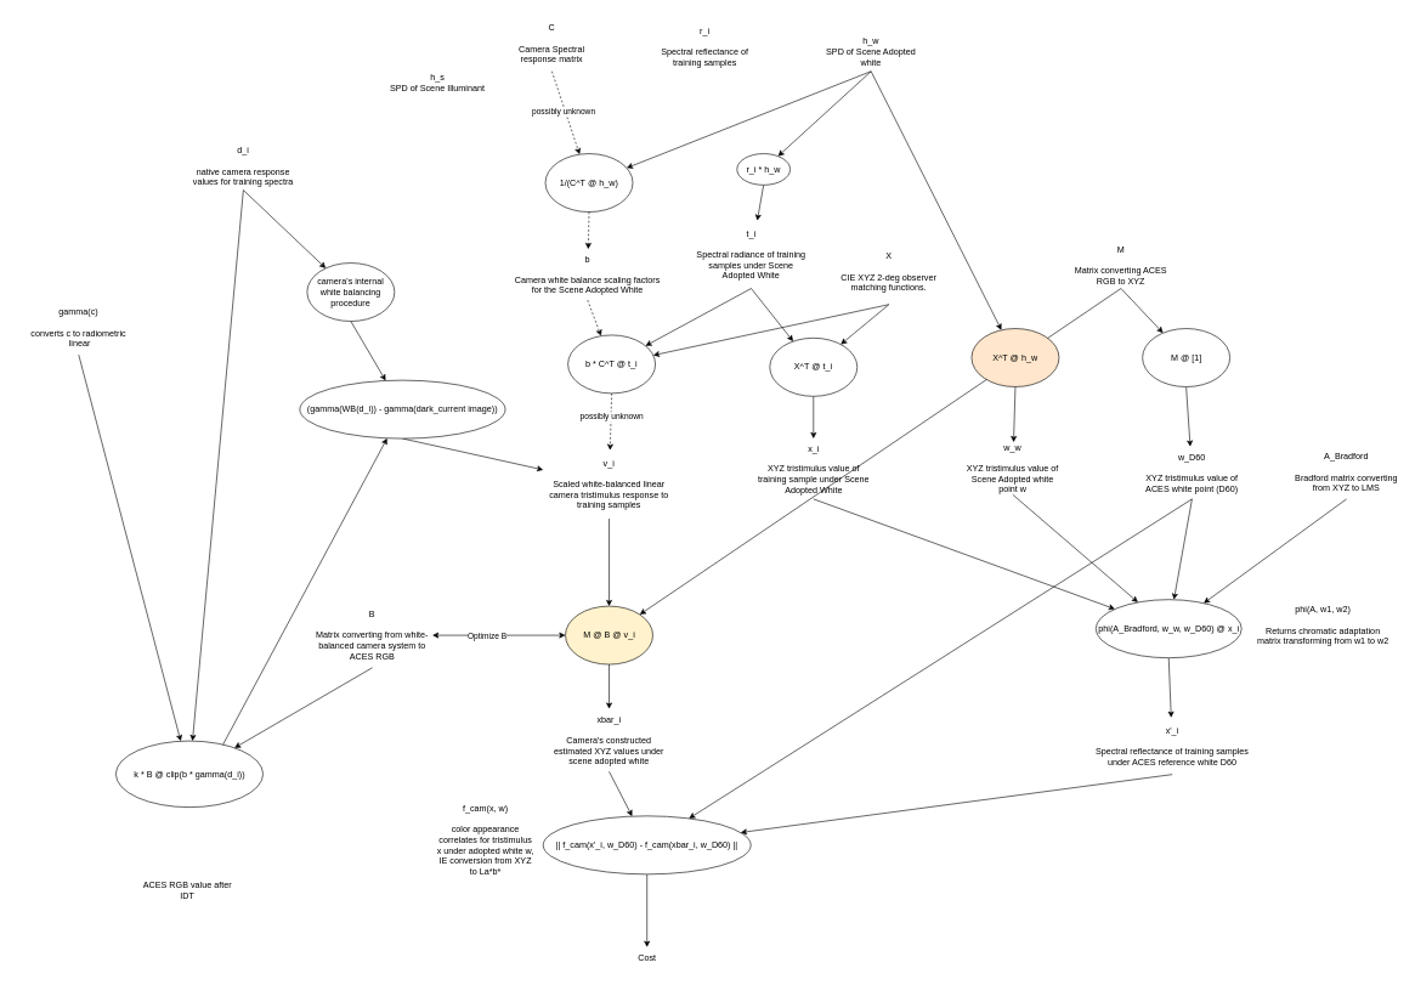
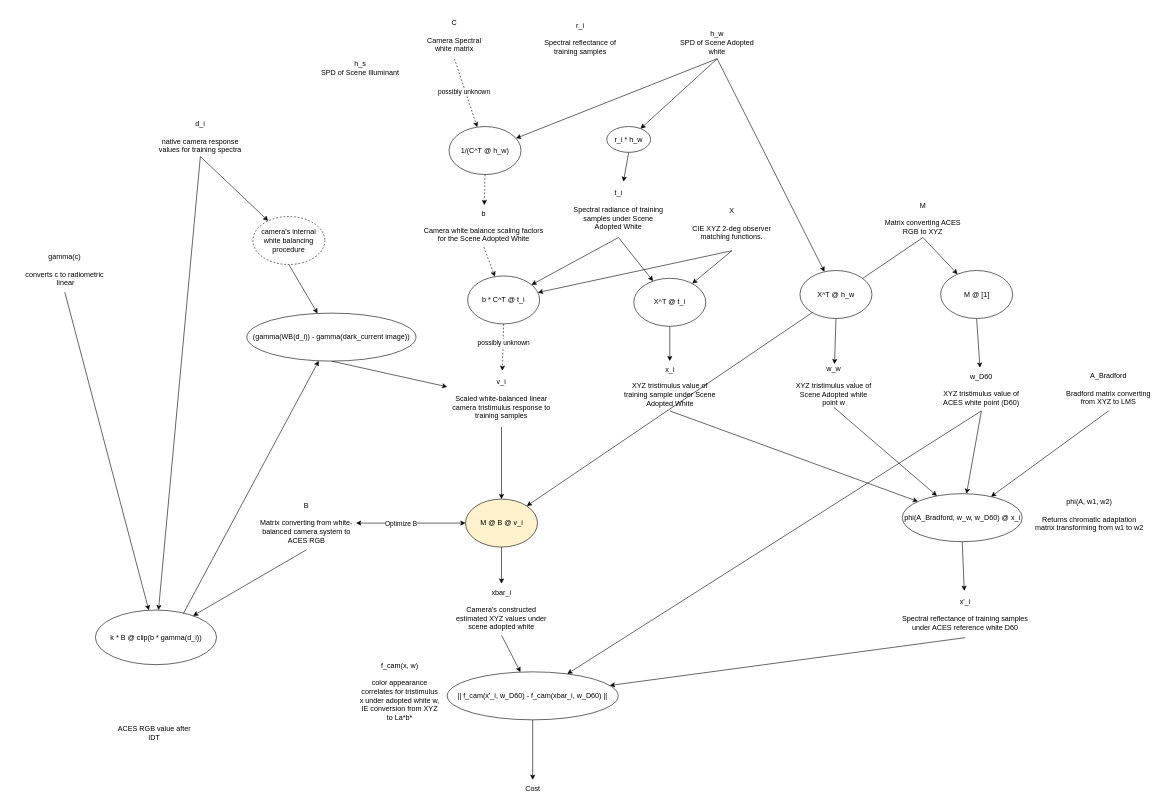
  <mxCell id="0" />
  <mxCell id="1" parent="0" />
  <mxCell id="2" value="&lt;div&gt;h_s&lt;br&gt;SPD of Scene Illuminant&lt;br&gt;&lt;/div&gt;" style="text;html=1;strokeColor=none;fillColor=none;align=center;verticalAlign=middle;whiteSpace=wrap;rounded=0;" parent="1" vertex="1"><mxGeometry x="528" y="85.5" width="144" height="54" as="geometry" /></mxCell>
  <mxCell id="3" style="edgeStyle=none;rounded=0;orthogonalLoop=1;jettySize=auto;html=1;exitX=0.5;exitY=1;exitDx=0;exitDy=0;dashed=1;" parent="1" source="5" target="53" edge="1"><mxGeometry relative="1" as="geometry" /></mxCell>
  <mxCell id="4" value="possibly unknown" style="edgeLabel;html=1;align=center;verticalAlign=middle;resizable=0;points=[];" vertex="1" connectable="0" parent="3"><mxGeometry x="-0.052" y="-3" relative="1" as="geometry"><mxPoint as="offset" /></mxGeometry></mxCell>
- <mxCell id="5" value="C&lt;br&gt;&lt;br&gt;Camera Spectral response matrix" style="text;html=1;strokeColor=none;fillColor=none;align=center;verticalAlign=middle;whiteSpace=wrap;rounded=0;" parent="1" vertex="1"><mxGeometry x="696" y="20" width="122" height="77" as="geometry" /></mxCell>
+ <mxCell id="5" value="C&lt;br&gt;&lt;br&gt;Camera Spectral white matrix" style="text;html=1;strokeColor=none;fillColor=none;align=center;verticalAlign=middle;whiteSpace=wrap;rounded=0;" parent="1" vertex="1"><mxGeometry x="696" y="20" width="122" height="77" as="geometry" /></mxCell>
  <mxCell id="6" value="r_i&lt;br&gt;&lt;br&gt;Spectral reflectance of training samples" style="text;html=1;strokeColor=none;fillColor=none;align=center;verticalAlign=middle;whiteSpace=wrap;rounded=0;" parent="1" vertex="1"><mxGeometry x="904" y="29" width="126" height="68" as="geometry" /></mxCell>
  <mxCell id="7" value="f_cam(x, w)&lt;br&gt;&lt;br&gt;color appearance correlates for tristimulus x under adopted white w, IE conversion from XYZ to La*b*" style="text;html=1;strokeColor=none;fillColor=none;align=center;verticalAlign=middle;whiteSpace=wrap;rounded=0;" parent="1" vertex="1"><mxGeometry x="598" y="1104" width="136" height="95" as="geometry" /></mxCell>
  <mxCell id="8" style="edgeStyle=none;rounded=0;orthogonalLoop=1;jettySize=auto;html=1;exitX=0.5;exitY=1;exitDx=0;exitDy=0;startArrow=none;startFill=0;" parent="1" source="9" target="70" edge="1"><mxGeometry relative="1" as="geometry" /></mxCell>
  <mxCell id="9" value="gamma(c)&lt;br&gt;&lt;br&gt;&lt;div&gt;converts c to radiometric&lt;/div&gt;&lt;div&gt;&amp;nbsp;linear&lt;/div&gt;" style="text;html=1;strokeColor=none;fillColor=none;align=center;verticalAlign=middle;whiteSpace=wrap;rounded=0;" parent="1" vertex="1"><mxGeometry x="20" y="411" width="175" height="75" as="geometry" /></mxCell>
  <mxCell id="10" style="edgeStyle=none;rounded=0;orthogonalLoop=1;jettySize=auto;html=1;exitX=0.5;exitY=1;exitDx=0;exitDy=0;startArrow=none;startFill=0;" parent="1" source="12" target="70" edge="1"><mxGeometry relative="1" as="geometry" /></mxCell>
  <mxCell id="11" style="edgeStyle=none;rounded=0;orthogonalLoop=1;jettySize=auto;html=1;exitX=0.5;exitY=1;exitDx=0;exitDy=0;" edge="1" parent="1" source="12" target="75"><mxGeometry relative="1" as="geometry" /></mxCell>
  <mxCell id="12" value="d_i&lt;br&gt;&lt;br&gt;native camera response values for training spectra" style="text;html=1;strokeColor=none;fillColor=none;align=center;verticalAlign=middle;whiteSpace=wrap;rounded=0;" parent="1" vertex="1"><mxGeometry x="256" y="194" width="155" height="66" as="geometry" /></mxCell>
  <mxCell id="13" value="phi(A, w1, w2)&lt;br&gt;&lt;br&gt;Returns chromatic adaptation matrix transforming from w1 to w2" style="text;html=1;strokeColor=none;fillColor=none;align=center;verticalAlign=middle;whiteSpace=wrap;rounded=0;" parent="1" vertex="1"><mxGeometry x="1720" y="822" width="191" height="69" as="geometry" /></mxCell>
  <mxCell id="14" style="edgeStyle=none;rounded=0;orthogonalLoop=1;jettySize=auto;html=1;exitX=0.5;exitY=1;exitDx=0;exitDy=0;" parent="1" source="16" target="47" edge="1"><mxGeometry relative="1" as="geometry" /></mxCell>
  <mxCell id="15" style="edgeStyle=none;rounded=0;orthogonalLoop=1;jettySize=auto;html=1;exitX=0.5;exitY=1;exitDx=0;exitDy=0;startArrow=none;startFill=0;" parent="1" source="16" target="62" edge="1"><mxGeometry relative="1" as="geometry" /></mxCell>
  <mxCell id="16" value="M&lt;br&gt;&lt;br&gt;Matrix converting ACES RGB to XYZ" style="text;html=1;strokeColor=none;fillColor=none;align=center;verticalAlign=middle;whiteSpace=wrap;rounded=0;" parent="1" vertex="1"><mxGeometry x="1470" y="330" width="136" height="65" as="geometry" /></mxCell>
  <mxCell id="17" style="edgeStyle=none;rounded=0;orthogonalLoop=1;jettySize=auto;html=1;exitX=1;exitY=0.5;exitDx=0;exitDy=0;startArrow=classic;startFill=1;" parent="1" source="20" target="62" edge="1"><mxGeometry relative="1" as="geometry" /></mxCell>
  <mxCell id="18" value="Optimize B" style="edgeLabel;html=1;align=center;verticalAlign=middle;resizable=0;points=[];" parent="17" vertex="1" connectable="0"><mxGeometry x="-0.19" relative="1" as="geometry"><mxPoint as="offset" /></mxGeometry></mxCell>
  <mxCell id="19" style="edgeStyle=none;rounded=0;orthogonalLoop=1;jettySize=auto;html=1;exitX=0.5;exitY=1;exitDx=0;exitDy=0;startArrow=none;startFill=0;" parent="1" source="20" target="70" edge="1"><mxGeometry relative="1" as="geometry" /></mxCell>
  <mxCell id="20" value="B&lt;br&gt;&lt;br&gt;Matrix converting from white-balanced camera system to ACES RGB" style="text;html=1;strokeColor=none;fillColor=none;align=center;verticalAlign=middle;whiteSpace=wrap;rounded=0;" parent="1" vertex="1"><mxGeometry x="428" y="826.5" width="165" height="89" as="geometry" /></mxCell>
  <mxCell id="21" style="edgeStyle=none;rounded=0;orthogonalLoop=1;jettySize=auto;html=1;exitX=0.5;exitY=1;exitDx=0;exitDy=0;" parent="1" source="22" target="49" edge="1"><mxGeometry relative="1" as="geometry" /></mxCell>
  <mxCell id="22" value="A_Bradford&lt;br&gt;&lt;br&gt;Bradford matrix converting from XYZ to LMS" style="text;html=1;strokeColor=none;fillColor=none;align=center;verticalAlign=middle;whiteSpace=wrap;rounded=0;" parent="1" vertex="1"><mxGeometry x="1775" y="610" width="145" height="74" as="geometry" /></mxCell>
  <mxCell id="23" style="rounded=0;orthogonalLoop=1;jettySize=auto;html=1;exitX=0.5;exitY=1;exitDx=0;exitDy=0;" parent="1" source="26" target="31" edge="1"><mxGeometry relative="1" as="geometry" /></mxCell>
  <mxCell id="24" style="edgeStyle=none;rounded=0;orthogonalLoop=1;jettySize=auto;html=1;exitX=0.5;exitY=1;exitDx=0;exitDy=0;" parent="1" source="26" target="42" edge="1"><mxGeometry relative="1" as="geometry" /></mxCell>
  <mxCell id="25" style="edgeStyle=none;rounded=0;orthogonalLoop=1;jettySize=auto;html=1;exitX=0.5;exitY=1;exitDx=0;exitDy=0;" parent="1" source="26" target="53" edge="1"><mxGeometry relative="1" as="geometry" /></mxCell>
  <mxCell id="26" value="&lt;div&gt;h_w&lt;br&gt;SPD of Scene Adopted white&lt;/div&gt;" style="text;html=1;strokeColor=none;fillColor=none;align=center;verticalAlign=middle;whiteSpace=wrap;rounded=0;" parent="1" vertex="1"><mxGeometry x="1123" y="43" width="144" height="54" as="geometry" /></mxCell>
  <mxCell id="27" style="rounded=0;orthogonalLoop=1;jettySize=auto;html=1;exitX=0.5;exitY=1;exitDx=0;exitDy=0;" parent="1" source="29" target="36" edge="1"><mxGeometry relative="1" as="geometry" /></mxCell>
  <mxCell id="28" style="edgeStyle=none;rounded=0;orthogonalLoop=1;jettySize=auto;html=1;exitX=0.5;exitY=1;exitDx=0;exitDy=0;" parent="1" source="29" target="58" edge="1"><mxGeometry relative="1" as="geometry" /></mxCell>
  <mxCell id="29" value="t_i&lt;br&gt;&lt;br&gt;Spectral radiance of training samples under Scene Adopted White" style="text;html=1;strokeColor=none;fillColor=none;align=center;verticalAlign=middle;whiteSpace=wrap;rounded=0;" parent="1" vertex="1"><mxGeometry x="949" y="302" width="163" height="93" as="geometry" /></mxCell>
  <mxCell id="30" style="rounded=0;orthogonalLoop=1;jettySize=auto;html=1;exitX=0.5;exitY=1;exitDx=0;exitDy=0;" parent="1" source="31" target="29" edge="1"><mxGeometry relative="1" as="geometry" /></mxCell>
  <mxCell id="31" value="r_i * h_w" style="ellipse;whiteSpace=wrap;html=1;" parent="1" vertex="1"><mxGeometry x="1011" y="210" width="73" height="43" as="geometry" /></mxCell>
  <mxCell id="32" style="rounded=0;orthogonalLoop=1;jettySize=auto;html=1;exitX=0.5;exitY=1;exitDx=0;exitDy=0;" parent="1" source="34" target="36" edge="1"><mxGeometry relative="1" as="geometry" /></mxCell>
  <mxCell id="33" style="edgeStyle=none;rounded=0;orthogonalLoop=1;jettySize=auto;html=1;exitX=0.5;exitY=1;exitDx=0;exitDy=0;" parent="1" source="34" target="58" edge="1"><mxGeometry relative="1" as="geometry" /></mxCell>
  <mxCell id="34" value="X&lt;br&gt;&lt;br&gt;CIE XYZ 2-deg observer matching functions." style="text;html=1;strokeColor=none;fillColor=none;align=center;verticalAlign=middle;whiteSpace=wrap;rounded=0;" parent="1" vertex="1"><mxGeometry x="1151" y="326" width="137" height="91" as="geometry" /></mxCell>
  <mxCell id="35" style="rounded=0;orthogonalLoop=1;jettySize=auto;html=1;exitX=0.5;exitY=1;exitDx=0;exitDy=0;" parent="1" source="36" target="38" edge="1"><mxGeometry relative="1" as="geometry" /></mxCell>
  <mxCell id="36" value="X^T @ t_i" style="ellipse;whiteSpace=wrap;html=1;" parent="1" vertex="1"><mxGeometry x="1056" y="463" width="120" height="80" as="geometry" /></mxCell>
  <mxCell id="37" style="edgeStyle=none;rounded=0;orthogonalLoop=1;jettySize=auto;html=1;exitX=0.5;exitY=1;exitDx=0;exitDy=0;startArrow=none;startFill=0;" parent="1" source="38" target="49" edge="1"><mxGeometry relative="1" as="geometry" /></mxCell>
  <mxCell id="38" value="x_i&lt;br&gt;&lt;br&gt;XYZ tristimulus value of training sample under Scene Adopted White" style="text;html=1;strokeColor=none;fillColor=none;align=center;verticalAlign=middle;whiteSpace=wrap;rounded=0;" parent="1" vertex="1"><mxGeometry x="1036.5" y="601" width="159" height="83" as="geometry" /></mxCell>
  <mxCell id="39" style="edgeStyle=none;rounded=0;orthogonalLoop=1;jettySize=auto;html=1;exitX=0.5;exitY=1;exitDx=0;exitDy=0;" parent="1" source="40" target="49" edge="1"><mxGeometry relative="1" as="geometry" /></mxCell>
  <mxCell id="40" value="w_w&lt;br&gt;&lt;br&gt;XYZ tristimulus value of Scene Adopted white point w" style="text;html=1;strokeColor=none;fillColor=none;align=center;verticalAlign=middle;whiteSpace=wrap;rounded=0;" parent="1" vertex="1"><mxGeometry x="1318" y="606" width="143" height="72" as="geometry" /></mxCell>
  <mxCell id="41" style="edgeStyle=none;rounded=0;orthogonalLoop=1;jettySize=auto;html=1;exitX=0.5;exitY=1;exitDx=0;exitDy=0;" parent="1" source="42" target="40" edge="1"><mxGeometry relative="1" as="geometry" /></mxCell>
- <mxCell id="42" value="X^T @ h_w" style="ellipse;whiteSpace=wrap;html=1;fillColor=#ffe6cc;" parent="1" vertex="1"><mxGeometry x="1333" y="450" width="120" height="80" as="geometry" /></mxCell>
+ <mxCell id="42" value="X^T @ h_w" style="ellipse;whiteSpace=wrap;html=1;" parent="1" vertex="1"><mxGeometry x="1333" y="450" width="120" height="80" as="geometry" /></mxCell>
  <mxCell id="43" style="edgeStyle=none;rounded=0;orthogonalLoop=1;jettySize=auto;html=1;exitX=0.5;exitY=1;exitDx=0;exitDy=0;" parent="1" source="45" target="49" edge="1"><mxGeometry relative="1" as="geometry" /></mxCell>
  <mxCell id="44" style="edgeStyle=none;rounded=0;orthogonalLoop=1;jettySize=auto;html=1;exitX=0.5;exitY=1;exitDx=0;exitDy=0;startArrow=none;startFill=0;" parent="1" source="45" target="66" edge="1"><mxGeometry relative="1" as="geometry" /></mxCell>
  <mxCell id="45" value="w_D60&lt;br&gt;&lt;br&gt;XYZ tristimulus value of ACES white point (D60)" style="text;html=1;strokeColor=none;fillColor=none;align=center;verticalAlign=middle;whiteSpace=wrap;rounded=0;" parent="1" vertex="1"><mxGeometry x="1564" y="612" width="143" height="72" as="geometry" /></mxCell>
  <mxCell id="46" style="edgeStyle=none;rounded=0;orthogonalLoop=1;jettySize=auto;html=1;exitX=0.5;exitY=1;exitDx=0;exitDy=0;" parent="1" source="47" target="45" edge="1"><mxGeometry relative="1" as="geometry" /></mxCell>
  <mxCell id="47" value="M @ [1]" style="ellipse;whiteSpace=wrap;html=1;" parent="1" vertex="1"><mxGeometry x="1567.5" y="450" width="120" height="80" as="geometry" /></mxCell>
  <mxCell id="48" style="edgeStyle=none;rounded=0;orthogonalLoop=1;jettySize=auto;html=1;exitX=0.5;exitY=1;exitDx=0;exitDy=0;" parent="1" source="49" target="51" edge="1"><mxGeometry relative="1" as="geometry" /></mxCell>
  <mxCell id="49" value="phi(A_Bradford, w_w, w_D60) @ x_i" style="ellipse;whiteSpace=wrap;html=1;" parent="1" vertex="1"><mxGeometry x="1503.5" y="822" width="200" height="80" as="geometry" /></mxCell>
  <mxCell id="50" style="edgeStyle=none;rounded=0;orthogonalLoop=1;jettySize=auto;html=1;exitX=0.5;exitY=1;exitDx=0;exitDy=0;startArrow=none;startFill=0;" parent="1" source="51" target="66" edge="1"><mxGeometry relative="1" as="geometry" /></mxCell>
  <mxCell id="51" value="x'_i&lt;br&gt;&lt;br&gt;Spectral reflectance of training samples under ACES reference white D60" style="text;html=1;strokeColor=none;fillColor=none;align=center;verticalAlign=middle;whiteSpace=wrap;rounded=0;" parent="1" vertex="1"><mxGeometry x="1497" y="984" width="223" height="78" as="geometry" /></mxCell>
  <mxCell id="52" style="edgeStyle=none;rounded=0;orthogonalLoop=1;jettySize=auto;html=1;exitX=0.5;exitY=1;exitDx=0;exitDy=0;dashed=1;" parent="1" source="53" target="55" edge="1"><mxGeometry relative="1" as="geometry" /></mxCell>
  <mxCell id="53" value="1/(C^T @ h_w)" style="ellipse;whiteSpace=wrap;html=1;" parent="1" vertex="1"><mxGeometry x="748" y="210" width="120" height="80" as="geometry" /></mxCell>
  <mxCell id="54" style="edgeStyle=none;rounded=0;orthogonalLoop=1;jettySize=auto;html=1;exitX=0.5;exitY=1;exitDx=0;exitDy=0;dashed=1;" parent="1" source="55" target="58" edge="1"><mxGeometry relative="1" as="geometry" /></mxCell>
  <mxCell id="55" value="b&lt;br&gt;&lt;br&gt;Camera white balance scaling factors for the Scene Adopted White" style="text;html=1;strokeColor=none;fillColor=none;align=center;verticalAlign=middle;whiteSpace=wrap;rounded=0;" parent="1" vertex="1"><mxGeometry x="698" y="341" width="216" height="70" as="geometry" /></mxCell>
  <mxCell id="56" style="edgeStyle=none;rounded=0;orthogonalLoop=1;jettySize=auto;html=1;exitX=0.5;exitY=1;exitDx=0;exitDy=0;dashed=1;" parent="1" source="58" target="60" edge="1"><mxGeometry relative="1" as="geometry" /></mxCell>
  <mxCell id="57" value="possibly unknown" style="edgeLabel;html=1;align=center;verticalAlign=middle;resizable=0;points=[];" vertex="1" connectable="0" parent="56"><mxGeometry x="-0.179" relative="1" as="geometry"><mxPoint as="offset" /></mxGeometry></mxCell>
  <mxCell id="58" value="b * C^T @ t_i" style="ellipse;whiteSpace=wrap;html=1;" parent="1" vertex="1"><mxGeometry x="779" y="459" width="120" height="80" as="geometry" /></mxCell>
  <mxCell id="59" style="edgeStyle=none;rounded=0;orthogonalLoop=1;jettySize=auto;html=1;exitX=0.5;exitY=1;exitDx=0;exitDy=0;" parent="1" source="60" target="62" edge="1"><mxGeometry relative="1" as="geometry" /></mxCell>
  <mxCell id="60" value="v_i&lt;br&gt;&lt;br&gt;Scaled white-balanced linear camera tristimulus response to training samples" style="text;html=1;strokeColor=none;fillColor=none;align=center;verticalAlign=middle;whiteSpace=wrap;rounded=0;" parent="1" vertex="1"><mxGeometry x="745" y="617" width="181" height="94" as="geometry" /></mxCell>
  <mxCell id="61" style="edgeStyle=none;rounded=0;orthogonalLoop=1;jettySize=auto;html=1;exitX=0.5;exitY=1;exitDx=0;exitDy=0;startArrow=none;startFill=0;" parent="1" source="62" target="64" edge="1"><mxGeometry relative="1" as="geometry" /></mxCell>
  <mxCell id="62" value="M @ B @ v_i" style="ellipse;whiteSpace=wrap;html=1;fillColor=#fff2cc;" parent="1" vertex="1"><mxGeometry x="775.5" y="831" width="120" height="80" as="geometry" /></mxCell>
  <mxCell id="63" style="edgeStyle=none;rounded=0;orthogonalLoop=1;jettySize=auto;html=1;exitX=0.5;exitY=1;exitDx=0;exitDy=0;startArrow=none;startFill=0;" parent="1" source="64" target="66" edge="1"><mxGeometry relative="1" as="geometry" /></mxCell>
  <mxCell id="64" value="xbar_i&lt;br&gt;&lt;br&gt;Camera's constructed estimated XYZ values under scene adopted white" style="text;html=1;strokeColor=none;fillColor=none;align=center;verticalAlign=middle;whiteSpace=wrap;rounded=0;" parent="1" vertex="1"><mxGeometry x="752" y="972" width="167" height="86" as="geometry" /></mxCell>
  <mxCell id="65" style="edgeStyle=none;rounded=0;orthogonalLoop=1;jettySize=auto;html=1;exitX=0.5;exitY=1;exitDx=0;exitDy=0;startArrow=none;startFill=0;" parent="1" source="66" target="67" edge="1"><mxGeometry relative="1" as="geometry" /></mxCell>
  <mxCell id="66" value="|| f_cam(x'_i, w_D60) - f_cam(xbar_i, w_D60) ||" style="ellipse;whiteSpace=wrap;html=1;" parent="1" vertex="1"><mxGeometry x="745" y="1119" width="285" height="80" as="geometry" /></mxCell>
  <mxCell id="67" value="Cost" style="text;html=1;strokeColor=none;fillColor=none;align=center;verticalAlign=middle;whiteSpace=wrap;rounded=0;" parent="1" vertex="1"><mxGeometry x="857.5" y="1299" width="60" height="30" as="geometry" /></mxCell>
  <mxCell id="68" style="edgeStyle=none;rounded=0;orthogonalLoop=1;jettySize=auto;html=1;exitX=0.5;exitY=1;exitDx=0;exitDy=0;startArrow=none;startFill=0;" parent="1" source="67" target="67" edge="1"><mxGeometry relative="1" as="geometry" /></mxCell>
  <mxCell id="69" style="edgeStyle=none;rounded=0;orthogonalLoop=1;jettySize=auto;html=1;exitX=0.5;exitY=1;exitDx=0;exitDy=0;startArrow=none;startFill=0;" parent="1" source="70" target="73" edge="1"><mxGeometry relative="1" as="geometry" /></mxCell>
  <mxCell id="70" value="k * B @ clip(b * gamma(d_i))" style="ellipse;whiteSpace=wrap;html=1;" parent="1" vertex="1"><mxGeometry x="158.5" y="1016" width="202" height="91" as="geometry" /></mxCell>
  <mxCell id="71" value="ACES RGB value after IDT" style="text;html=1;strokeColor=none;fillColor=none;align=center;verticalAlign=middle;whiteSpace=wrap;rounded=0;" parent="1" vertex="1"><mxGeometry x="195" y="1192" width="124" height="57" as="geometry" /></mxCell>
  <mxCell id="72" style="edgeStyle=none;rounded=0;orthogonalLoop=1;jettySize=auto;html=1;exitX=0.5;exitY=1;exitDx=0;exitDy=0;" edge="1" parent="1" source="73" target="60"><mxGeometry relative="1" as="geometry" /></mxCell>
  <mxCell id="73" value="(gamma(WB(d_i)) - gamma(dark_current image))" style="ellipse;whiteSpace=wrap;html=1;" vertex="1" parent="1"><mxGeometry x="411" y="521" width="282" height="80" as="geometry" /></mxCell>
  <mxCell id="74" style="edgeStyle=none;rounded=0;orthogonalLoop=1;jettySize=auto;html=1;exitX=0.5;exitY=1;exitDx=0;exitDy=0;" edge="1" parent="1" source="75" target="73"><mxGeometry relative="1" as="geometry" /></mxCell>
- <mxCell id="75" value="camera's internal white balancing procedure" style="ellipse;whiteSpace=wrap;html=1;" vertex="1" parent="1"><mxGeometry x="421" y="360" width="120" height="80" as="geometry" /></mxCell>
+ <mxCell id="75" value="camera's internal white balancing procedure" style="ellipse;whiteSpace=wrap;html=1;dashed=1;" vertex="1" parent="1"><mxGeometry x="421" y="360" width="120" height="80" as="geometry" /></mxCell>
